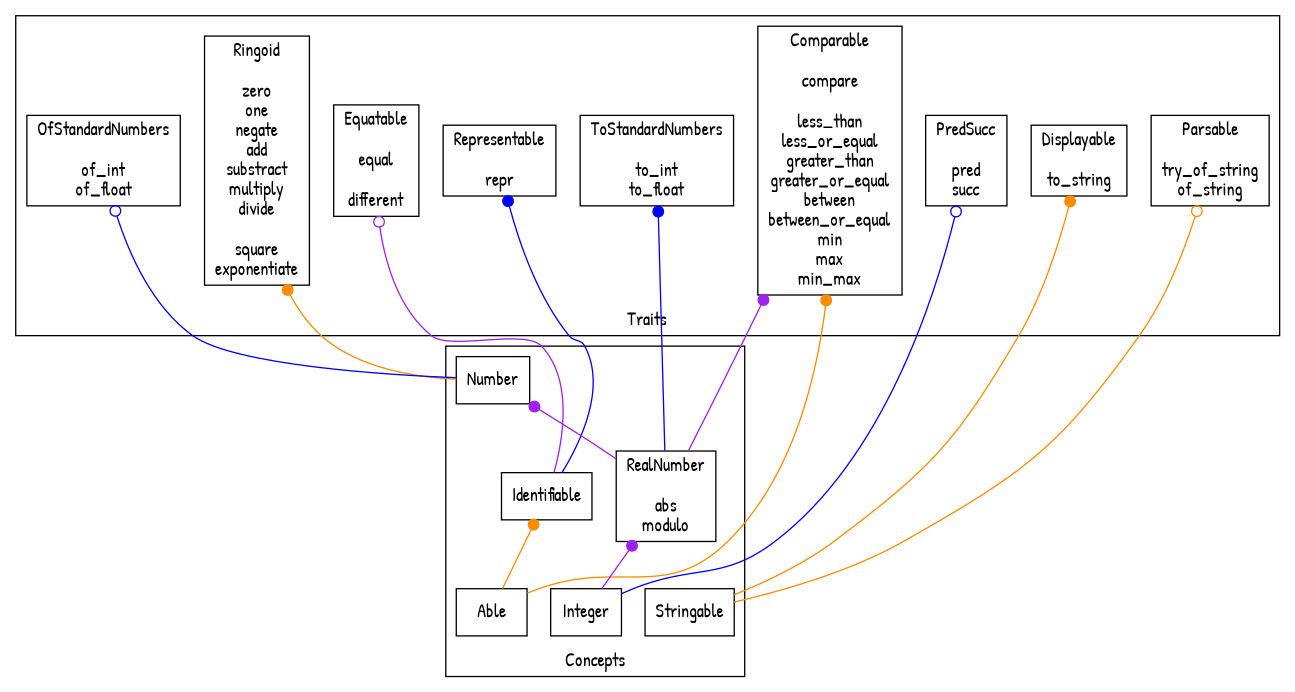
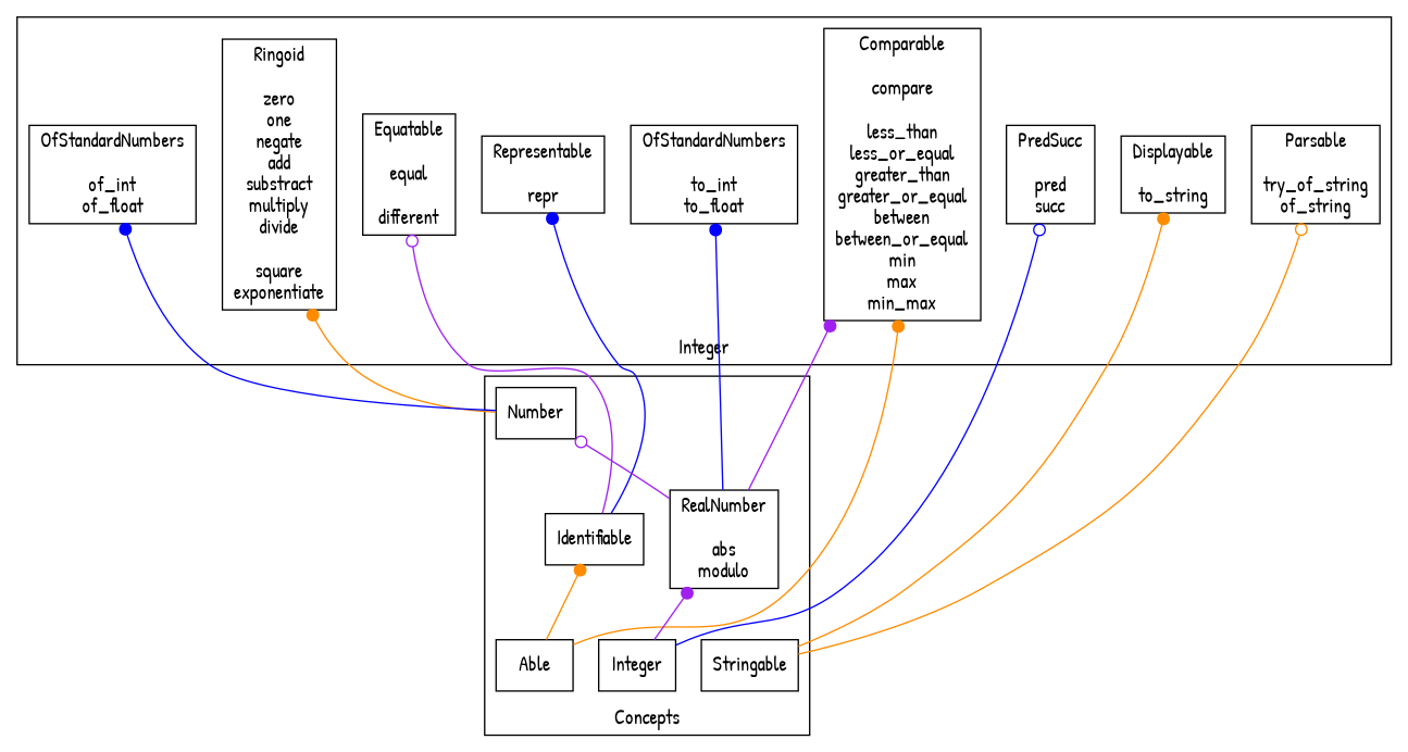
  digraph {
    fontname="Patrick Hand"
    rankdir=BT
    node [fontname="Patrick Hand" shape=box]
    edge [arrowhead=dot color=darkorange fontname="Patrick Hand"]
    n1 [label="Representable\n\nrepr"]
    n2 [label="Equatable\n\nequal\n\ndifferent"]
    n3 [label="Displayable\n\nto_string"]
    n4 [label="Parsable\n\ntry_of_string\nof_string"]
    n5 [label="Comparable\n\ncompare\n\nless_than\nless_or_equal\ngreater_than\ngreater_or_equal\nbetween\nbetween_or_equal\nmin\nmax\nmin_max"]
    n6 [label="Ringoid\n\nzero\none\nnegate\nadd\nsubstract\nmultiply\ndivide\n\nsquare\nexponentiate"]
    n7 [label="OfStandardNumbers\n\nof_int\nof_float"]
-   n8 [label="ToStandardNumbers\n\nto_int\nto_float"]
+   n8 [label="OfStandardNumbers\n\nto_int\nto_float"]
    n9 [label="PredSucc\n\npred\nsucc"]
    n10 [label=Identifiable]
    n11 [label=Able]
    n12 [label=Stringable]
    n13 [label=Number]
    n14 [label="RealNumber\n\nabs\nmodulo"]
    n15 [label=Integer]
    subgraph cluster_1 {
-     label=Traits
+     label=Integer
      n1
      n2
      n3
      n4
      n5
      n6
      n7
      n8
      n9
    }
    subgraph cluster_2 {
      label=Concepts
      n10
      n11
      n12
      n13
      n14
      n15
    }
    n10 -> n1 [color=blue]
    n10 -> n2 [arrowhead=odot color=purple]
    n11 -> n5
    n11 -> n10
    n12 -> n3
    n12 -> n4 [arrowhead=odot]
    n13 -> n6
-   n13 -> n7 [arrowhead=odot color=blue]
+   n13 -> n7 [color=blue]
    n14 -> n5 [color=purple]
    n14 -> n8 [color=blue]
-   n14 -> n13 [color=purple]
+   n14 -> n13 [arrowhead=odot color=purple]
    n15 -> n9 [arrowhead=odot color=blue]
    n15 -> n14 [color=purple]
  }
